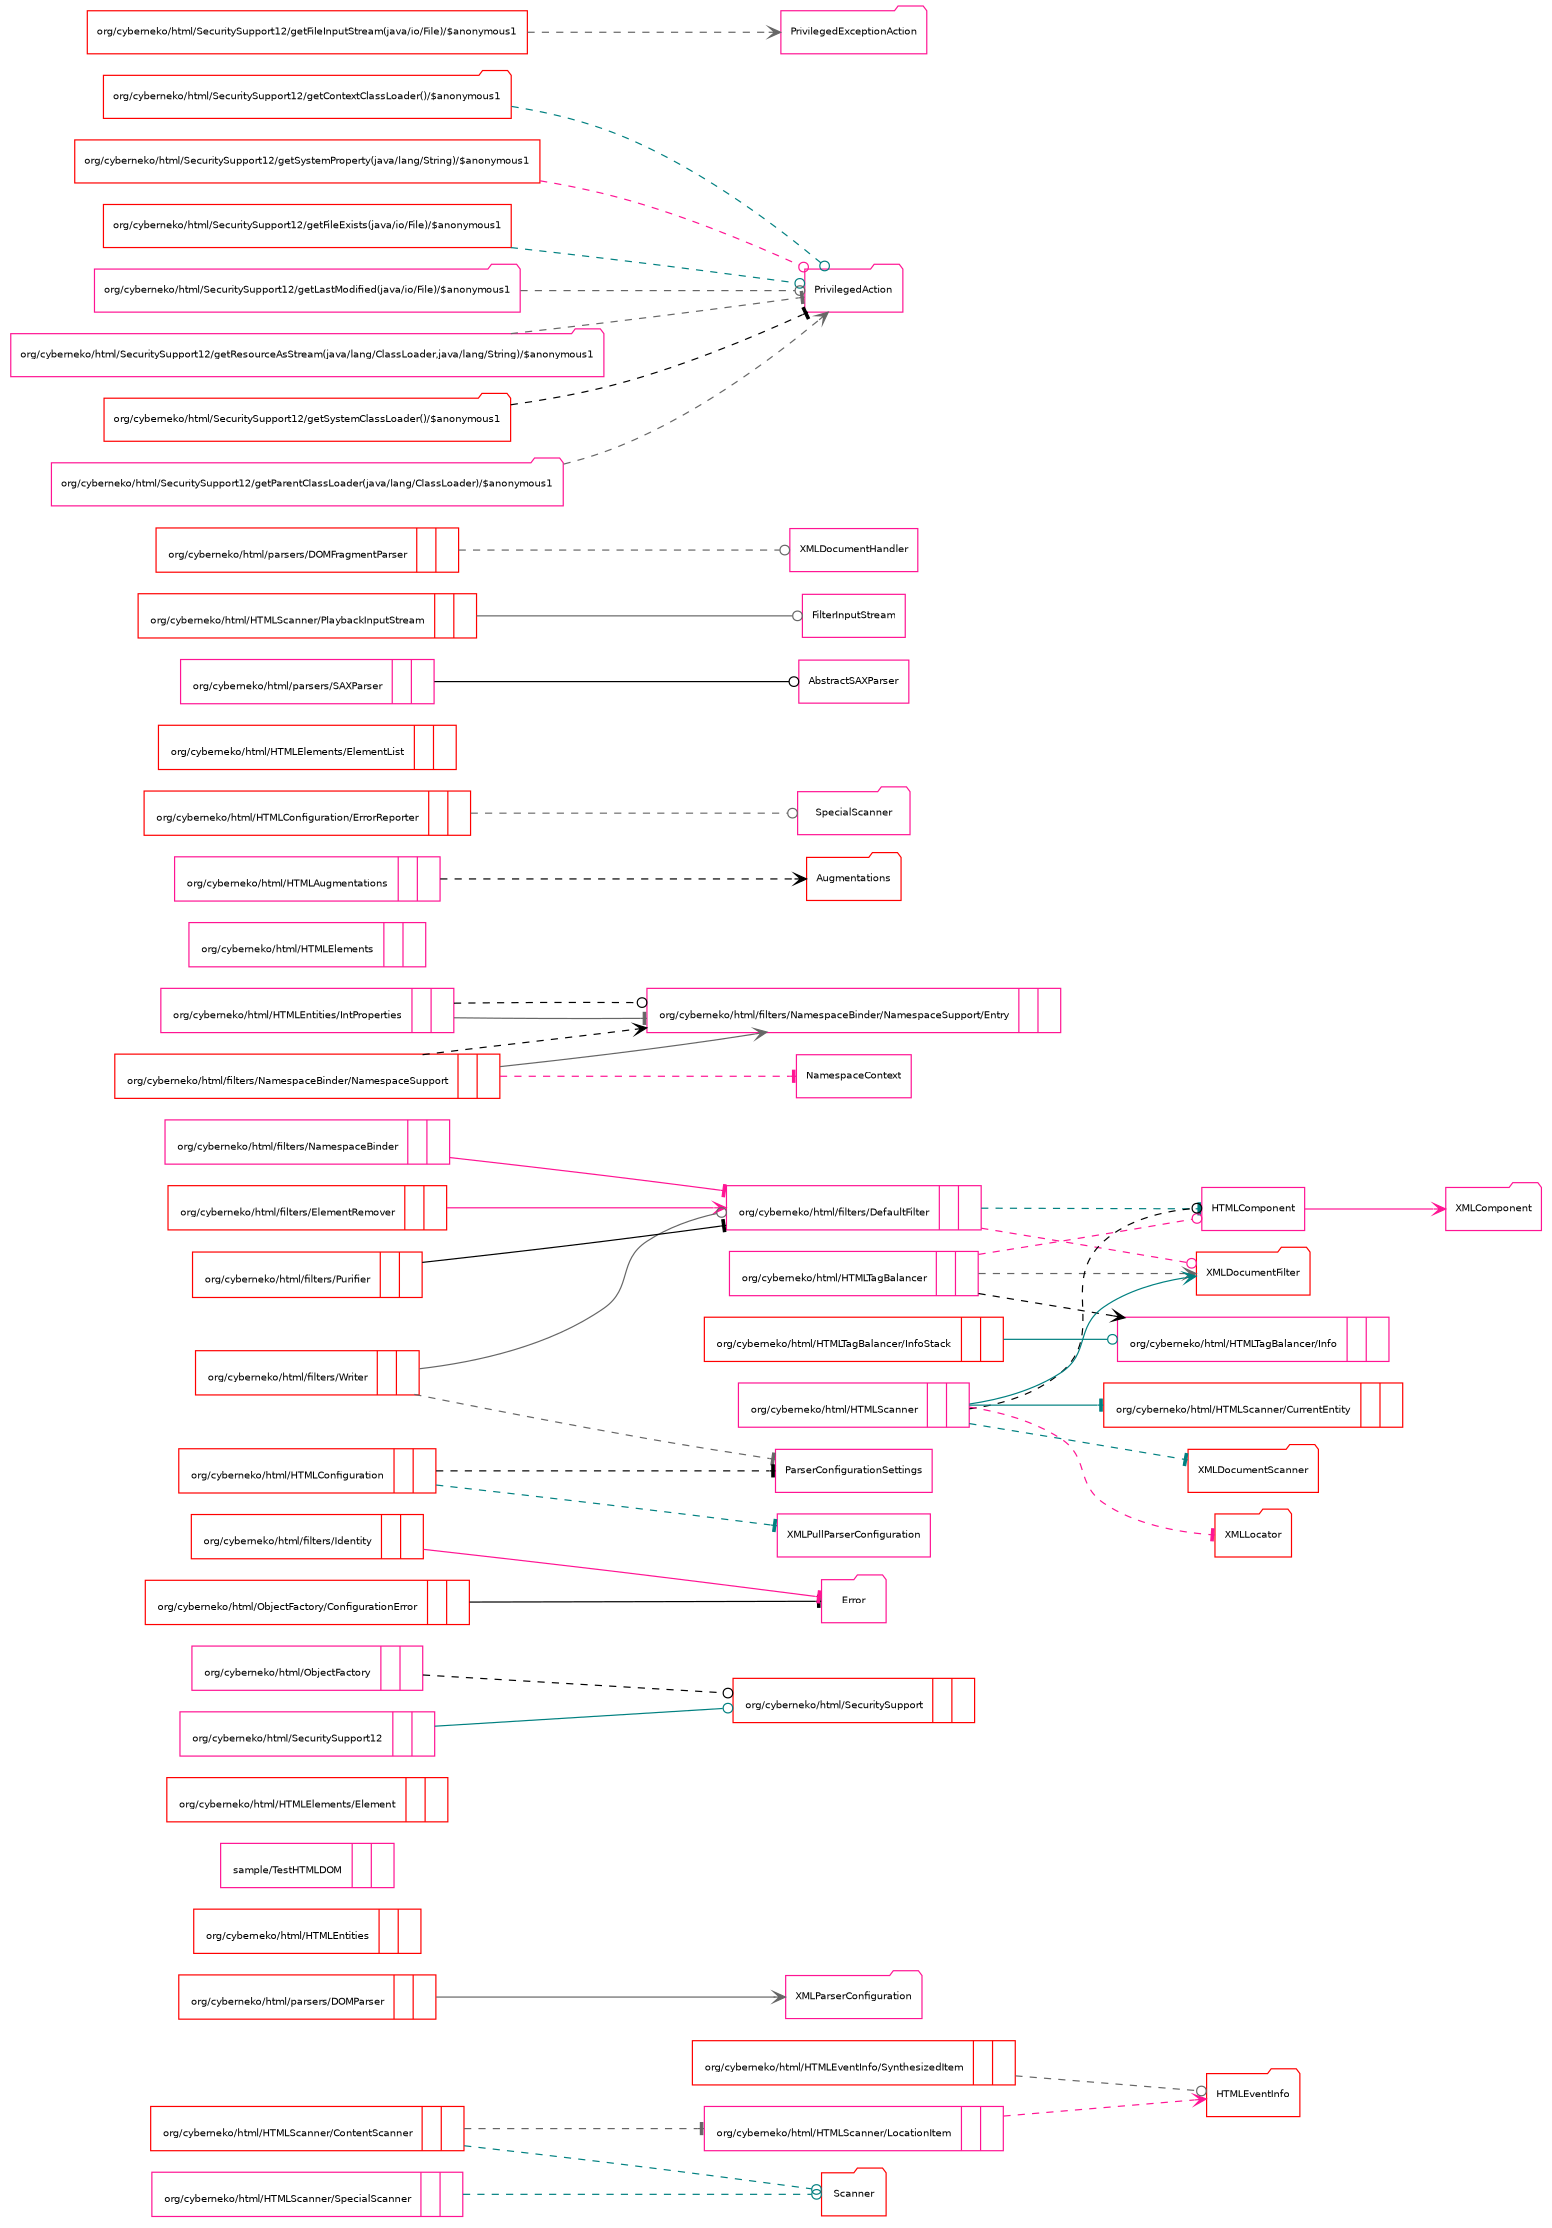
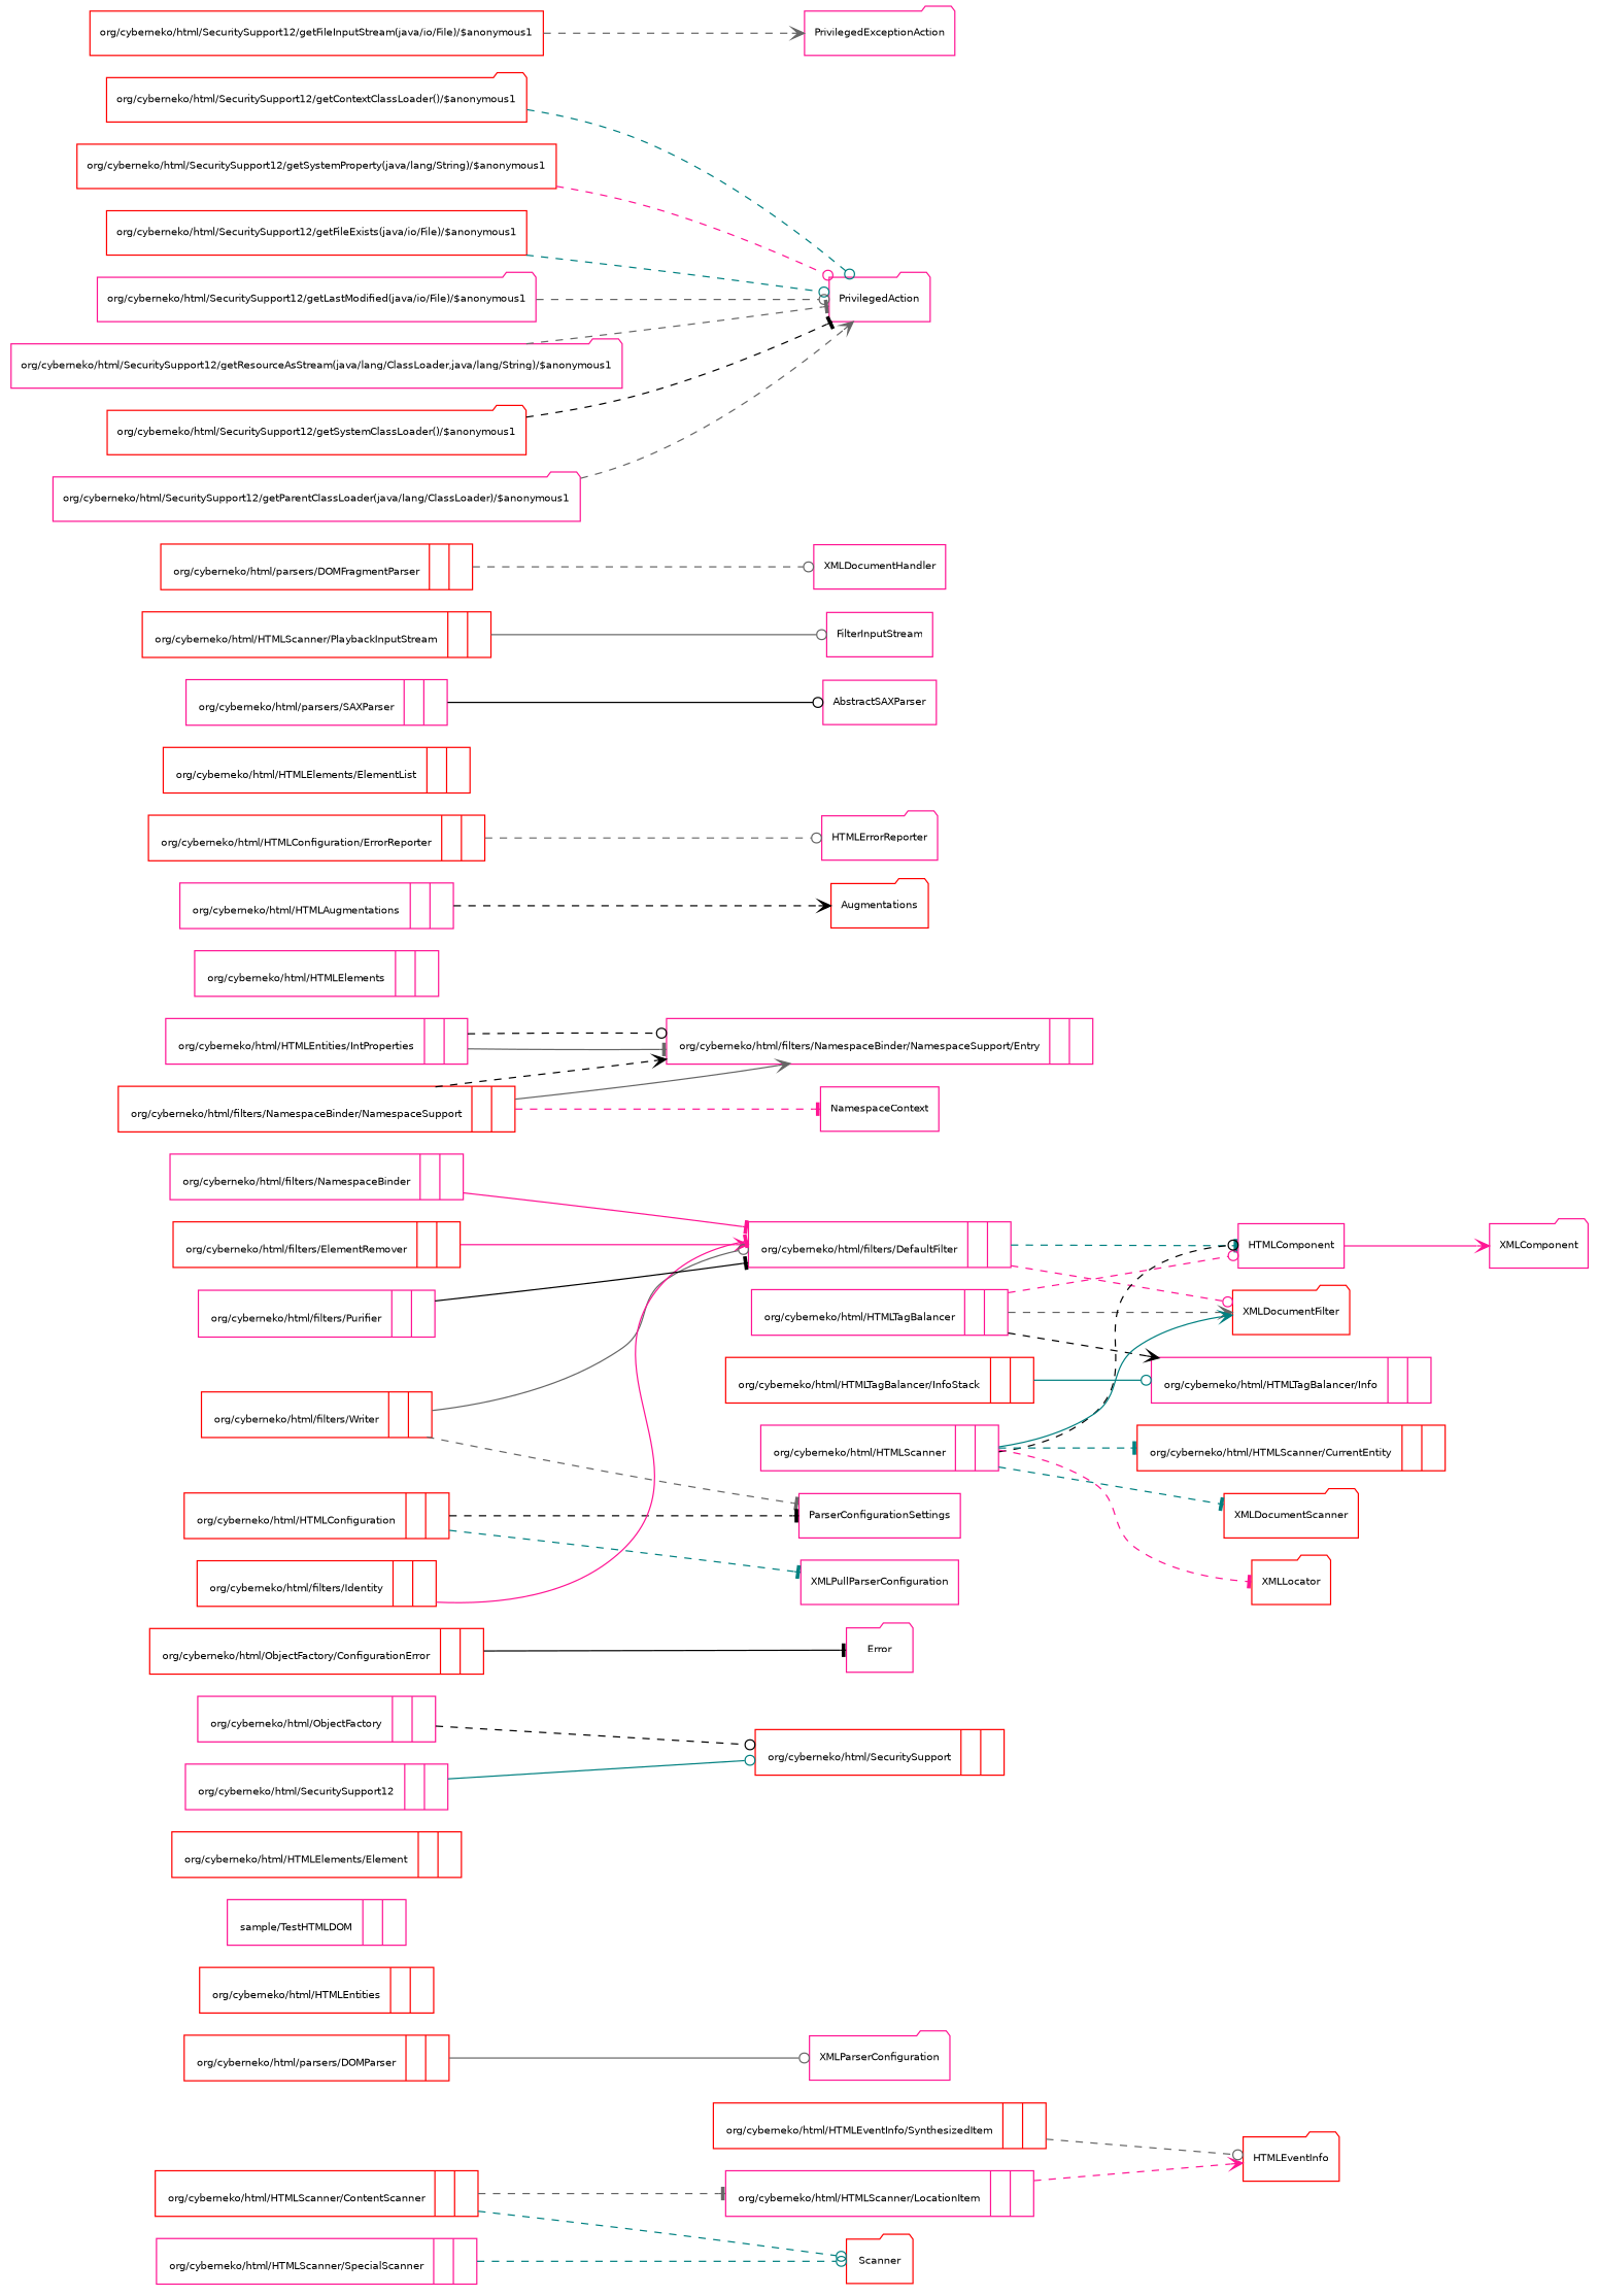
  digraph {
    fontname="Bitstream Vera Sans"
    fontsize=8
    rankdir=LR
    node [color=deeppink fontname="Bitstream Vera Sans" fontsize=8 shape=record]
    edge [arrowhead=odot color=gray40 fontname="Bitstream Vera Sans" fontsize=8 style=dashed]
    n1 [label="{\n 		org/cyberneko/html/HTMLScanner/LocationItem|\n 		|\n 		\n	}"]
    HTMLEventInfo [color=red shape=folder]
    n3 [color=red label="{\n 		org/cyberneko/html/parsers/DOMParser|\n 		|\n 		\n	}"]
    XMLParserConfiguration [shape=folder]
    n5 [color=red label="{\n 		org/cyberneko/html/HTMLEntities|\n 		|\n 		\n	}"]
    n6 [label="{\n 		sample/TestHTMLDOM|\n 		|\n 		\n	}"]
    n7 [color=red label="{\n 		org/cyberneko/html/HTMLElements/Element|\n 		|\n 		\n	}"]
    n8 [color=red label="{\n 		org/cyberneko/html/SecuritySupport|\n 		|\n 		\n	}"]
    n9 [label="{\n 		org/cyberneko/html/filters/NamespaceBinder|\n 		|\n 		\n	}"]
    n10 [label="{\n 		org/cyberneko/html/filters/DefaultFilter|\n 		|\n 		\n	}"]
    HTMLComponent [shape=box]
    XMLDocumentFilter [color=red shape=folder]
    n13 [color=red label="{\n 		org/cyberneko/html/ObjectFactory/ConfigurationError|\n 		|\n 		\n	}"]
    Error [shape=folder]
    n15 [color=red label="{\n 		org/cyberneko/html/HTMLEventInfo/SynthesizedItem|\n 		|\n 		\n	}"]
    n16 [label="{\n 		org/cyberneko/html/HTMLEntities/IntProperties|\n 		|\n 		\n	}"]
    n17 [label="{\n 		org/cyberneko/html/filters/NamespaceBinder/NamespaceSupport/Entry|\n 		|\n 		\n	}"]
    n18 [color=red label="{\n 		org/cyberneko/html/HTMLScanner/CurrentEntity|\n 		|\n 		\n	}"]
    n19 [label="{\n 		org/cyberneko/html/HTMLElements|\n 		|\n 		\n	}"]
    n20 [label="{\n 		org/cyberneko/html/HTMLAugmentations|\n 		|\n 		\n	}"]
    Augmentations [color=red shape=folder]
    n22 [color=red label="{\n 		org/cyberneko/html/filters/ElementRemover|\n 		|\n 		\n	}"]
    n23 [color=red label="{\n 		org/cyberneko/html/HTMLConfiguration/ErrorReporter|\n 		|\n 		\n	}"]
-   HTMLErrorReporter [shape=folder label=SpecialScanner]
+   HTMLErrorReporter [shape=folder]
    XMLComponent [shape=folder]
    n26 [color=red label="{\n 		org/cyberneko/html/filters/Writer|\n 		|\n 		\n	}"]
    ParserConfigurationSettings [shape=box]
    n28 [label="{\n 		org/cyberneko/html/HTMLTagBalancer|\n 		|\n 		\n	}"]
    n29 [label="{\n 		org/cyberneko/html/HTMLTagBalancer/Info|\n 		|\n 		\n	}"]
    n30 [label="{\n 		org/cyberneko/html/ObjectFactory|\n 		|\n 		\n	}"]
    n31 [color=red label="{\n 		org/cyberneko/html/HTMLConfiguration|\n 		|\n 		\n	}"]
    XMLPullParserConfiguration [shape=box]
    n33 [color=red label="{\n 		org/cyberneko/html/HTMLElements/ElementList|\n 		|\n 		\n	}"]
    n34 [label="{\n 		org/cyberneko/html/parsers/SAXParser|\n 		|\n 		\n	}"]
    AbstractSAXParser [shape=box]
    n36 [color=red label="{\n 		org/cyberneko/html/filters/NamespaceBinder/NamespaceSupport|\n 		|\n 		\n	}"]
    NamespaceContext [shape=box]
    n38 [color=red label="{\n 		org/cyberneko/html/filters/Identity|\n 		|\n 		\n	}"]
    n39 [color=red label="{\n 		org/cyberneko/html/HTMLTagBalancer/InfoStack|\n 		|\n 		\n	}"]
    n40 [label="{\n 		org/cyberneko/html/SecuritySupport12|\n 		|\n 		\n	}"]
    n41 [label="{\n 		org/cyberneko/html/HTMLScanner|\n 		|\n 		\n	}"]
    XMLDocumentScanner [color=red shape=folder]
    XMLLocator [color=red shape=folder]
    FilterInputStream [shape=box]
    n45 [color=red label="{\n 		org/cyberneko/html/HTMLScanner/PlaybackInputStream|\n 		|\n 		\n	}"]
    n46 [color=red label="{\n 		org/cyberneko/html/parsers/DOMFragmentParser|\n 		|\n 		\n	}"]
    XMLDocumentHandler [shape=box]
-   n48 [color=red label="{\n 		org/cyberneko/html/filters/Purifier|\n 		|\n 		\n	}"]
+   n48 [label="{\n 		org/cyberneko/html/filters/Purifier|\n 		|\n 		\n	}"]
    n49 [label="{\n 		org/cyberneko/html/HTMLScanner/SpecialScanner|\n 		|\n 		\n	}"]
    Scanner [color=red shape=folder]
    n51 [color=red label="{\n 		org/cyberneko/html/HTMLScanner/ContentScanner|\n 		|\n 		\n	}"]
    "org/cyberneko/html/SecuritySupport12/getContextClassLoader()/$anonymous1" [color=red shape=folder]
    PrivilegedAction [shape=folder]
    "org/cyberneko/html/SecuritySupport12/getSystemProperty(java/lang/String)/$anonymous1" [color=red shape=box]
    "org/cyberneko/html/SecuritySupport12/getFileExists(java/io/File)/$anonymous1" [color=red shape=box]
    "org/cyberneko/html/SecuritySupport12/getLastModified(java/io/File)/$anonymous1" [shape=folder]
    "org/cyberneko/html/SecuritySupport12/getResourceAsStream(java/lang/ClassLoader,java/lang/String)/$anonymous1" [shape=folder]
    "org/cyberneko/html/SecuritySupport12/getSystemClassLoader()/$anonymous1" [color=red shape=folder]
    "org/cyberneko/html/SecuritySupport12/getFileInputStream(java/io/File)/$anonymous1" [color=red shape=box]
    PrivilegedExceptionAction [shape=folder]
    "org/cyberneko/html/SecuritySupport12/getParentClassLoader(java/lang/ClassLoader)/$anonymous1" [shape=folder]
    n1 -> HTMLEventInfo [arrowhead=vee color=deeppink]
-   n3 -> XMLParserConfiguration [arrowhead=vee style=solid]
+   n3 -> XMLParserConfiguration [style=solid]
    n9 -> n10 [arrowhead=tee color=deeppink style=solid]
    n10 -> HTMLComponent [arrowhead=tee color=teal]
    n10 -> XMLDocumentFilter [color=deeppink]
    HTMLComponent -> XMLComponent [arrowhead=vee color=deeppink style=solid]
    n13 -> Error [arrowhead=tee color=black style=solid]
    n15 -> HTMLEventInfo
    n16 -> n17 [arrowhead=tee style=solid]
    n16 -> n17 [color=black]
    n20 -> Augmentations [arrowhead=vee color=black]
    n22 -> n10 [arrowhead=vee color=deeppink style=solid]
    n23 -> HTMLErrorReporter
    n26 -> n10 [style=solid]
    n26 -> ParserConfigurationSettings [arrowhead=tee]
    n28 -> HTMLComponent [color=deeppink]
    n28 -> XMLDocumentFilter [arrowhead=vee]
    n28 -> n29 [arrowhead=vee color=black]
    n30 -> n8 [color=black]
    n31 -> ParserConfigurationSettings [arrowhead=tee color=black]
    n31 -> XMLPullParserConfiguration [arrowhead=tee color=teal]
    n34 -> AbstractSAXParser [color=black style=solid]
    n36 -> n17 [arrowhead=vee style=solid]
    n36 -> n17 [arrowhead=vee color=black]
    n36 -> NamespaceContext [arrowhead=tee color=deeppink]
-   n38 -> Error [arrowhead=tee color=deeppink style=solid]
+   n38 -> n10 [arrowhead=tee color=deeppink style=solid]
    n39 -> n29 [color=teal style=solid]
    n40 -> n8 [color=teal style=solid]
    n41 -> HTMLComponent [color=black]
    n41 -> XMLDocumentFilter [arrowhead=vee color=teal style=solid]
-   n41 -> n18 [arrowhead=tee color=teal style=solid]
+   n41 -> n18 [arrowhead=tee color=teal]
    n41 -> XMLDocumentScanner [arrowhead=tee color=teal]
    n41 -> XMLLocator [arrowhead=tee color=deeppink]
    n45 -> FilterInputStream [style=solid]
    n46 -> XMLDocumentHandler
    n48 -> n10 [arrowhead=tee color=black style=solid]
    n49 -> Scanner [color=teal]
    n51 -> n1 [arrowhead=tee]
    n51 -> Scanner [color=teal]
    "org/cyberneko/html/SecuritySupport12/getContextClassLoader()/$anonymous1" -> PrivilegedAction [color=teal]
    "org/cyberneko/html/SecuritySupport12/getSystemProperty(java/lang/String)/$anonymous1" -> PrivilegedAction [color=deeppink]
    "org/cyberneko/html/SecuritySupport12/getFileExists(java/io/File)/$anonymous1" -> PrivilegedAction [color=teal]
    "org/cyberneko/html/SecuritySupport12/getLastModified(java/io/File)/$anonymous1" -> PrivilegedAction
    "org/cyberneko/html/SecuritySupport12/getResourceAsStream(java/lang/ClassLoader,java/lang/String)/$anonymous1" -> PrivilegedAction [arrowhead=tee]
    "org/cyberneko/html/SecuritySupport12/getSystemClassLoader()/$anonymous1" -> PrivilegedAction [arrowhead=tee color=black]
    "org/cyberneko/html/SecuritySupport12/getFileInputStream(java/io/File)/$anonymous1" -> PrivilegedExceptionAction [arrowhead=vee]
    "org/cyberneko/html/SecuritySupport12/getParentClassLoader(java/lang/ClassLoader)/$anonymous1" -> PrivilegedAction [arrowhead=vee]
  }
